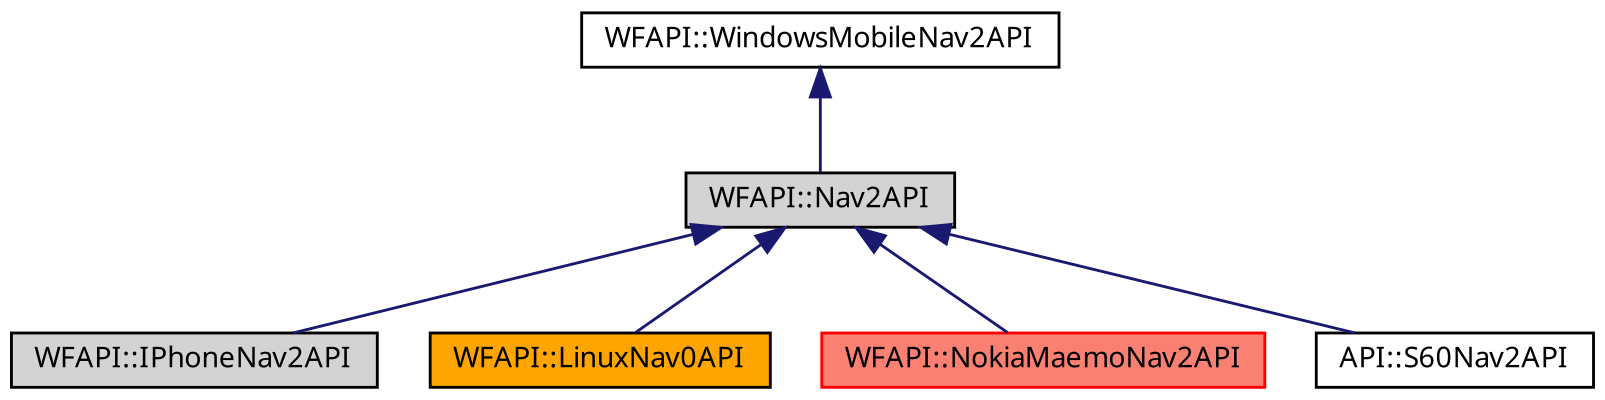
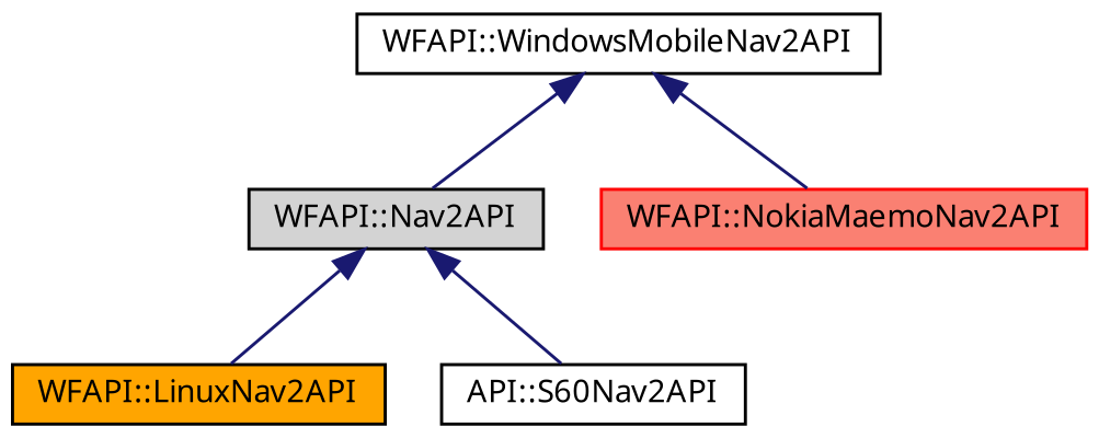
  digraph {
    node [color=black fillcolor=lightgrey fontname="FreeSans.ttf" fontsize=10 shape=record style=filled]
    edge [color=midnightblue dir=back fontname="FreeSans.ttf" fontsize=10 labelfontname="FreeSans.ttf" labelfontsize=10 style=solid]
    n1 [fontcolor=black height=0.2 label="WFAPI::Nav2API" width=0.4]
-   n2 [height=0.2 label="WFAPI::IPhoneNav2API" width=0.4]
-   n3 [fillcolor=orange height=0.2 label="WFAPI::LinuxNav0API" width=0.4]
+   n3 [fillcolor=orange height=0.2 label="WFAPI::LinuxNav2API" width=0.4]
    n4 [color=red fillcolor=salmon height=0.2 label="WFAPI::NokiaMaemoNav2API" width=0.4]
    n5 [fillcolor=white height=0.2 label="API::S60Nav2API" width=0.4]
    n6 [fillcolor=white height=0.2 label="WFAPI::WindowsMobileNav2API" width=0.4]
-   n1 -> n2
    n1 -> n3
-   n1 -> n4
+   n6 -> n4
    n1 -> n5
    n6 -> n1
  }
